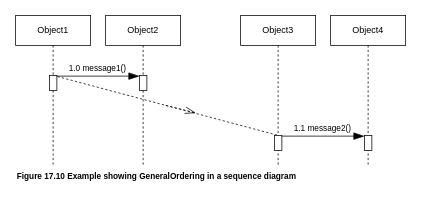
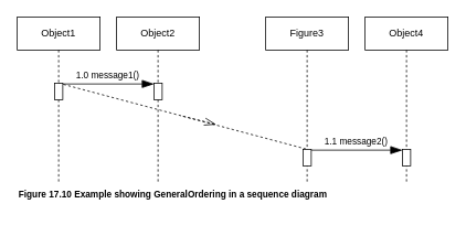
  <mxCell id="0" />
  <mxCell id="1" parent="0" />
  <mxCell id="2" value="Object1" style="shape=umlLifeline;perimeter=lifelinePerimeter;whiteSpace=wrap;html=1;container=1;dropTarget=0;collapsible=0;recursiveResize=0;outlineConnect=0;portConstraint=eastwest;newEdgeStyle={&quot;edgeStyle&quot;:&quot;elbowEdgeStyle&quot;,&quot;elbow&quot;:&quot;vertical&quot;,&quot;curved&quot;:0,&quot;rounded&quot;:0};" vertex="1" parent="1"><mxGeometry width="100" height="200" as="geometry" x="20" y="20" /></mxCell>
  <mxCell id="3" value="Object2" style="shape=umlLifeline;perimeter=lifelinePerimeter;whiteSpace=wrap;html=1;container=1;dropTarget=0;collapsible=0;recursiveResize=0;outlineConnect=0;portConstraint=eastwest;newEdgeStyle={&quot;edgeStyle&quot;:&quot;elbowEdgeStyle&quot;,&quot;elbow&quot;:&quot;vertical&quot;,&quot;curved&quot;:0,&quot;rounded&quot;:0};" vertex="1" parent="1"><mxGeometry x="140" width="100" height="200" as="geometry" y="20" /></mxCell>
- <mxCell id="4" value="Object3" style="shape=umlLifeline;perimeter=lifelinePerimeter;whiteSpace=wrap;html=1;container=1;dropTarget=0;collapsible=0;recursiveResize=0;outlineConnect=0;portConstraint=eastwest;newEdgeStyle={&quot;edgeStyle&quot;:&quot;elbowEdgeStyle&quot;,&quot;elbow&quot;:&quot;vertical&quot;,&quot;curved&quot;:0,&quot;rounded&quot;:0};" vertex="1" parent="1"><mxGeometry x="320" width="100" height="200" as="geometry" y="20" /></mxCell>
+ <mxCell id="4" value="Figure3" style="shape=umlLifeline;perimeter=lifelinePerimeter;whiteSpace=wrap;html=1;container=1;dropTarget=0;collapsible=0;recursiveResize=0;outlineConnect=0;portConstraint=eastwest;newEdgeStyle={&quot;edgeStyle&quot;:&quot;elbowEdgeStyle&quot;,&quot;elbow&quot;:&quot;vertical&quot;,&quot;curved&quot;:0,&quot;rounded&quot;:0};" vertex="1" parent="1"><mxGeometry x="320" width="100" height="200" as="geometry" y="20" /></mxCell>
  <mxCell id="5" value="Object4" style="shape=umlLifeline;perimeter=lifelinePerimeter;whiteSpace=wrap;html=1;container=1;dropTarget=0;collapsible=0;recursiveResize=0;outlineConnect=0;portConstraint=eastwest;newEdgeStyle={&quot;edgeStyle&quot;:&quot;elbowEdgeStyle&quot;,&quot;elbow&quot;:&quot;vertical&quot;,&quot;curved&quot;:0,&quot;rounded&quot;:0};" vertex="1" parent="1"><mxGeometry x="440" width="100" height="200" as="geometry" y="20" /></mxCell>
  <mxCell id="6" style="edgeStyle=orthogonalEdgeStyle;rounded=0;orthogonalLoop=1;jettySize=auto;html=1;entryX=0;entryY=0.5;entryDx=0;entryDy=0;endArrow=blockThin;endFill=1;endSize=12;" edge="1" parent="1"><mxGeometry relative="1" as="geometry"><mxPoint x="75" y="101" as="sourcePoint" /><mxPoint x="185" y="101" as="targetPoint" /></mxGeometry></mxCell>
  <mxCell id="7" value="1.0 message1()" style="edgeLabel;html=1;align=center;verticalAlign=middle;resizable=0;points=[];" vertex="1" connectable="0" parent="6"><mxGeometry x="-0.4" y="-3" relative="1" as="geometry"><mxPoint x="20" y="-14" as="offset" /></mxGeometry></mxCell>
  <mxCell id="8" style="rounded=0;orthogonalLoop=1;jettySize=auto;html=1;exitX=0.5;exitY=0;exitDx=0;exitDy=0;entryX=0.5;entryY=0;entryDx=0;entryDy=0;dashed=1;endArrow=none;endFill=0;jumpStyle=line;" edge="1" parent="1" source="9" target="13"><mxGeometry relative="1" as="geometry" /></mxCell>
  <mxCell id="9" value="" style="whiteSpace=wrap;html=1;" vertex="1" parent="1"><mxGeometry x="65" y="100" width="10" height="20" as="geometry" /></mxCell>
  <mxCell id="10" value="" style="whiteSpace=wrap;html=1;" vertex="1" parent="1"><mxGeometry x="185" y="100" width="10" height="20" as="geometry" /></mxCell>
  <mxCell id="11" style="edgeStyle=orthogonalEdgeStyle;rounded=0;orthogonalLoop=1;jettySize=auto;html=1;entryX=0;entryY=0.5;entryDx=0;entryDy=0;endArrow=blockThin;endFill=1;endSize=12;" edge="1" parent="1"><mxGeometry relative="1" as="geometry"><mxPoint x="375" y="181" as="sourcePoint" /><mxPoint x="485" y="181" as="targetPoint" /></mxGeometry></mxCell>
  <mxCell id="12" value="1.1 message2()" style="edgeLabel;html=1;align=center;verticalAlign=middle;resizable=0;points=[];" vertex="1" connectable="0" parent="11"><mxGeometry x="-0.4" y="-3" relative="1" as="geometry"><mxPoint x="20" y="-14" as="offset" /></mxGeometry></mxCell>
  <mxCell id="13" value="" style="whiteSpace=wrap;html=1;" vertex="1" parent="1"><mxGeometry x="365" y="180" width="10" height="20" as="geometry" /></mxCell>
  <mxCell id="14" value="" style="whiteSpace=wrap;html=1;" vertex="1" parent="1"><mxGeometry x="485" y="180" width="10" height="20" as="geometry" /></mxCell>
  <mxCell id="15" value="&lt;b&gt;Figure 17.10 Example showing GeneralOrdering in a sequence diagram&lt;/b&gt;" style="text;html=1;align=left;verticalAlign=middle;resizable=0;points=[];autosize=1;strokeColor=none;fillColor=none;fontSize=11;fontFamily=Helvetica;fontColor=default;" vertex="1" parent="1"><mxGeometry y="220" width="400" height="30" as="geometry" x="20" /></mxCell>
  <mxCell id="16" style="rounded=0;orthogonalLoop=1;jettySize=auto;html=1;dashed=1;endArrow=openThin;endFill=0;jumpStyle=line;endSize=12;" edge="1" parent="1"><mxGeometry relative="1" as="geometry"><mxPoint x="220" y="140" as="sourcePoint" /><mxPoint x="260" y="150" as="targetPoint" /></mxGeometry></mxCell>
